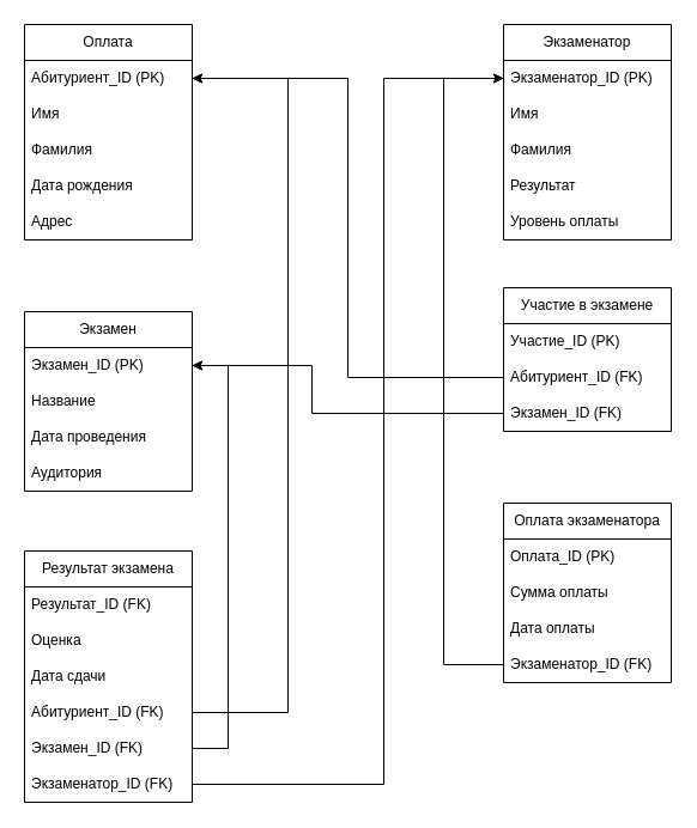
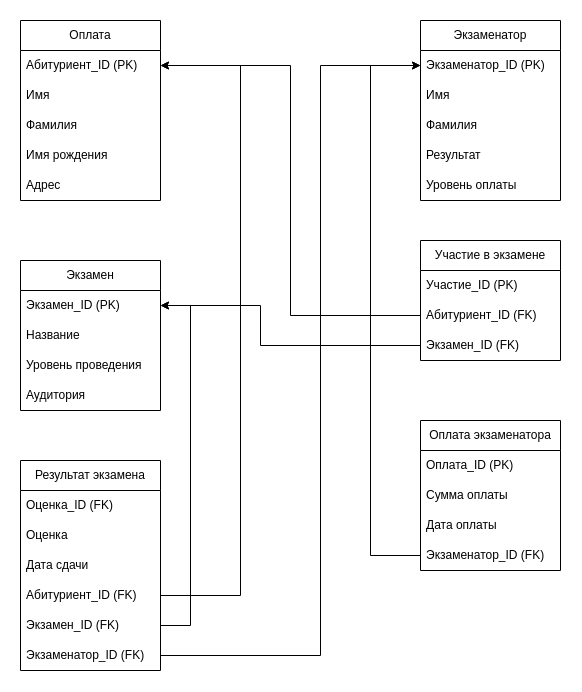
  <mxCell id="0" />
  <mxCell id="1" parent="0" />
  <mxCell id="2" value="Оплата" style="swimlane;fontStyle=0;childLayout=stackLayout;horizontal=1;startSize=30;horizontalStack=0;resizeParent=1;resizeParentMax=0;resizeLast=0;collapsible=1;marginBottom=0;whiteSpace=wrap;html=1;" parent="1" vertex="1"><mxGeometry x="20" y="20" width="140" height="180" as="geometry" /></mxCell>
  <mxCell id="3" value="Абитуриент_ID (PK)" style="text;strokeColor=none;fillColor=none;align=left;verticalAlign=middle;spacingLeft=4;spacingRight=4;overflow=hidden;points=[[0,0.5],[1,0.5]];portConstraint=eastwest;rotatable=0;whiteSpace=wrap;html=1;" parent="2" vertex="1"><mxGeometry y="30" width="140" height="30" as="geometry" /></mxCell>
  <mxCell id="4" value="Имя" style="text;strokeColor=none;fillColor=none;align=left;verticalAlign=middle;spacingLeft=4;spacingRight=4;overflow=hidden;points=[[0,0.5],[1,0.5]];portConstraint=eastwest;rotatable=0;whiteSpace=wrap;html=1;" parent="2" vertex="1"><mxGeometry y="60" width="140" height="30" as="geometry" /></mxCell>
  <mxCell id="5" value="Фамилия" style="text;strokeColor=none;fillColor=none;align=left;verticalAlign=middle;spacingLeft=4;spacingRight=4;overflow=hidden;points=[[0,0.5],[1,0.5]];portConstraint=eastwest;rotatable=0;whiteSpace=wrap;html=1;" parent="2" vertex="1"><mxGeometry y="90" width="140" height="30" as="geometry" /></mxCell>
- <mxCell id="6" value="Дата рождения" style="text;strokeColor=none;fillColor=none;align=left;verticalAlign=middle;spacingLeft=4;spacingRight=4;overflow=hidden;points=[[0,0.5],[1,0.5]];portConstraint=eastwest;rotatable=0;whiteSpace=wrap;html=1;" parent="2" vertex="1"><mxGeometry y="120" width="140" height="30" as="geometry" /></mxCell>
+ <mxCell id="6" value="Имя рождения" style="text;strokeColor=none;fillColor=none;align=left;verticalAlign=middle;spacingLeft=4;spacingRight=4;overflow=hidden;points=[[0,0.5],[1,0.5]];portConstraint=eastwest;rotatable=0;whiteSpace=wrap;html=1;" parent="2" vertex="1"><mxGeometry y="120" width="140" height="30" as="geometry" /></mxCell>
  <mxCell id="7" value="Адрес" style="text;strokeColor=none;fillColor=none;align=left;verticalAlign=middle;spacingLeft=4;spacingRight=4;overflow=hidden;points=[[0,0.5],[1,0.5]];portConstraint=eastwest;rotatable=0;whiteSpace=wrap;html=1;" parent="2" vertex="1"><mxGeometry y="150" width="140" height="30" as="geometry" /></mxCell>
  <mxCell id="8" value="Экзаменатор" style="swimlane;fontStyle=0;childLayout=stackLayout;horizontal=1;startSize=30;horizontalStack=0;resizeParent=1;resizeParentMax=0;resizeLast=0;collapsible=1;marginBottom=0;whiteSpace=wrap;html=1;" parent="1" vertex="1"><mxGeometry x="420" y="20" width="140" height="180" as="geometry" /></mxCell>
  <mxCell id="9" value="Экзаменатор_ID (PK)" style="text;strokeColor=none;fillColor=none;align=left;verticalAlign=middle;spacingLeft=4;spacingRight=4;overflow=hidden;points=[[0,0.5],[1,0.5]];portConstraint=eastwest;rotatable=0;whiteSpace=wrap;html=1;" parent="8" vertex="1"><mxGeometry y="30" width="140" height="30" as="geometry" /></mxCell>
  <mxCell id="10" value="Имя" style="text;strokeColor=none;fillColor=none;align=left;verticalAlign=middle;spacingLeft=4;spacingRight=4;overflow=hidden;points=[[0,0.5],[1,0.5]];portConstraint=eastwest;rotatable=0;whiteSpace=wrap;html=1;" parent="8" vertex="1"><mxGeometry y="60" width="140" height="30" as="geometry" /></mxCell>
  <mxCell id="11" value="Фамилия" style="text;strokeColor=none;fillColor=none;align=left;verticalAlign=middle;spacingLeft=4;spacingRight=4;overflow=hidden;points=[[0,0.5],[1,0.5]];portConstraint=eastwest;rotatable=0;whiteSpace=wrap;html=1;" parent="8" vertex="1"><mxGeometry y="90" width="140" height="30" as="geometry" /></mxCell>
  <mxCell id="12" value="Результат" style="text;strokeColor=none;fillColor=none;align=left;verticalAlign=middle;spacingLeft=4;spacingRight=4;overflow=hidden;points=[[0,0.5],[1,0.5]];portConstraint=eastwest;rotatable=0;whiteSpace=wrap;html=1;" parent="8" vertex="1"><mxGeometry y="120" width="140" height="30" as="geometry" /></mxCell>
  <mxCell id="13" value="Уровень оплаты" style="text;strokeColor=none;fillColor=none;align=left;verticalAlign=middle;spacingLeft=4;spacingRight=4;overflow=hidden;points=[[0,0.5],[1,0.5]];portConstraint=eastwest;rotatable=0;whiteSpace=wrap;html=1;" parent="8" vertex="1"><mxGeometry y="150" width="140" height="30" as="geometry" /></mxCell>
  <mxCell id="14" value="Экзамен" style="swimlane;fontStyle=0;childLayout=stackLayout;horizontal=1;startSize=30;horizontalStack=0;resizeParent=1;resizeParentMax=0;resizeLast=0;collapsible=1;marginBottom=0;whiteSpace=wrap;html=1;" parent="1" vertex="1"><mxGeometry x="20" y="260" width="140" height="150" as="geometry" /></mxCell>
  <mxCell id="15" value="Экзамен_ID (PK)" style="text;strokeColor=none;fillColor=none;align=left;verticalAlign=middle;spacingLeft=4;spacingRight=4;overflow=hidden;points=[[0,0.5],[1,0.5]];portConstraint=eastwest;rotatable=0;whiteSpace=wrap;html=1;" parent="14" vertex="1"><mxGeometry y="30" width="140" height="30" as="geometry" /></mxCell>
  <mxCell id="16" value="Название" style="text;strokeColor=none;fillColor=none;align=left;verticalAlign=middle;spacingLeft=4;spacingRight=4;overflow=hidden;points=[[0,0.5],[1,0.5]];portConstraint=eastwest;rotatable=0;whiteSpace=wrap;html=1;" parent="14" vertex="1"><mxGeometry y="60" width="140" height="30" as="geometry" /></mxCell>
- <mxCell id="17" value="Дата проведения" style="text;strokeColor=none;fillColor=none;align=left;verticalAlign=middle;spacingLeft=4;spacingRight=4;overflow=hidden;points=[[0,0.5],[1,0.5]];portConstraint=eastwest;rotatable=0;whiteSpace=wrap;html=1;" parent="14" vertex="1"><mxGeometry y="90" width="140" height="30" as="geometry" /></mxCell>
+ <mxCell id="17" value="Уровень проведения" style="text;strokeColor=none;fillColor=none;align=left;verticalAlign=middle;spacingLeft=4;spacingRight=4;overflow=hidden;points=[[0,0.5],[1,0.5]];portConstraint=eastwest;rotatable=0;whiteSpace=wrap;html=1;" parent="14" vertex="1"><mxGeometry y="90" width="140" height="30" as="geometry" /></mxCell>
  <mxCell id="18" value="Аудитория" style="text;strokeColor=none;fillColor=none;align=left;verticalAlign=middle;spacingLeft=4;spacingRight=4;overflow=hidden;points=[[0,0.5],[1,0.5]];portConstraint=eastwest;rotatable=0;whiteSpace=wrap;html=1;" parent="14" vertex="1"><mxGeometry y="120" width="140" height="30" as="geometry" /></mxCell>
  <mxCell id="19" value="Участие в экзамене" style="swimlane;fontStyle=0;childLayout=stackLayout;horizontal=1;startSize=30;horizontalStack=0;resizeParent=1;resizeParentMax=0;resizeLast=0;collapsible=1;marginBottom=0;whiteSpace=wrap;html=1;" parent="1" vertex="1"><mxGeometry x="420" y="240" width="140" height="120" as="geometry" /></mxCell>
  <mxCell id="20" value="Участие_ID (PK)" style="text;strokeColor=none;fillColor=none;align=left;verticalAlign=middle;spacingLeft=4;spacingRight=4;overflow=hidden;points=[[0,0.5],[1,0.5]];portConstraint=eastwest;rotatable=0;whiteSpace=wrap;html=1;" parent="19" vertex="1"><mxGeometry y="30" width="140" height="30" as="geometry" /></mxCell>
  <mxCell id="21" value="Абитуриент_ID (FK)" style="text;strokeColor=none;fillColor=none;align=left;verticalAlign=middle;spacingLeft=4;spacingRight=4;overflow=hidden;points=[[0,0.5],[1,0.5]];portConstraint=eastwest;rotatable=0;whiteSpace=wrap;html=1;" parent="19" vertex="1"><mxGeometry y="60" width="140" height="30" as="geometry" /></mxCell>
  <mxCell id="22" value="Экзамен_ID (FK)" style="text;strokeColor=none;fillColor=none;align=left;verticalAlign=middle;spacingLeft=4;spacingRight=4;overflow=hidden;points=[[0,0.5],[1,0.5]];portConstraint=eastwest;rotatable=0;whiteSpace=wrap;html=1;" parent="19" vertex="1"><mxGeometry y="90" width="140" height="30" as="geometry" /></mxCell>
  <mxCell id="23" value="Результат экзамена" style="swimlane;fontStyle=0;childLayout=stackLayout;horizontal=1;startSize=30;horizontalStack=0;resizeParent=1;resizeParentMax=0;resizeLast=0;collapsible=1;marginBottom=0;whiteSpace=wrap;html=1;" parent="1" vertex="1"><mxGeometry x="20" y="460" width="140" height="210" as="geometry" /></mxCell>
- <mxCell id="24" value="Результат_ID (FK)" style="text;strokeColor=none;fillColor=none;align=left;verticalAlign=middle;spacingLeft=4;spacingRight=4;overflow=hidden;points=[[0,0.5],[1,0.5]];portConstraint=eastwest;rotatable=0;whiteSpace=wrap;html=1;" vertex="1" parent="23"><mxGeometry y="30" width="140" height="30" as="geometry" /></mxCell>
+ <mxCell id="24" value="Оценка_ID (FK)" style="text;strokeColor=none;fillColor=none;align=left;verticalAlign=middle;spacingLeft=4;spacingRight=4;overflow=hidden;points=[[0,0.5],[1,0.5]];portConstraint=eastwest;rotatable=0;whiteSpace=wrap;html=1;" vertex="1" parent="23"><mxGeometry y="30" width="140" height="30" as="geometry" /></mxCell>
  <mxCell id="25" value="Оценка" style="text;strokeColor=none;fillColor=none;align=left;verticalAlign=middle;spacingLeft=4;spacingRight=4;overflow=hidden;points=[[0,0.5],[1,0.5]];portConstraint=eastwest;rotatable=0;whiteSpace=wrap;html=1;" parent="23" vertex="1"><mxGeometry y="60" width="140" height="30" as="geometry" /></mxCell>
  <mxCell id="26" value="Дата сдачи" style="text;strokeColor=none;fillColor=none;align=left;verticalAlign=middle;spacingLeft=4;spacingRight=4;overflow=hidden;points=[[0,0.5],[1,0.5]];portConstraint=eastwest;rotatable=0;whiteSpace=wrap;html=1;" parent="23" vertex="1"><mxGeometry y="90" width="140" height="30" as="geometry" /></mxCell>
  <mxCell id="27" value="Абитуриент_ID (FK)" style="text;strokeColor=none;fillColor=none;align=left;verticalAlign=middle;spacingLeft=4;spacingRight=4;overflow=hidden;points=[[0,0.5],[1,0.5]];portConstraint=eastwest;rotatable=0;whiteSpace=wrap;html=1;" parent="23" vertex="1"><mxGeometry y="120" width="140" height="30" as="geometry" /></mxCell>
  <mxCell id="28" value="Экзамен_ID (FK)" style="text;strokeColor=none;fillColor=none;align=left;verticalAlign=middle;spacingLeft=4;spacingRight=4;overflow=hidden;points=[[0,0.5],[1,0.5]];portConstraint=eastwest;rotatable=0;whiteSpace=wrap;html=1;" parent="23" vertex="1"><mxGeometry y="150" width="140" height="30" as="geometry" /></mxCell>
  <mxCell id="29" value="Экзаменатор_ID (FK)" style="text;strokeColor=none;fillColor=none;align=left;verticalAlign=middle;spacingLeft=4;spacingRight=4;overflow=hidden;points=[[0,0.5],[1,0.5]];portConstraint=eastwest;rotatable=0;whiteSpace=wrap;html=1;" parent="23" vertex="1"><mxGeometry y="180" width="140" height="30" as="geometry" /></mxCell>
  <mxCell id="30" value="Оплата экзаменатора" style="swimlane;fontStyle=0;childLayout=stackLayout;horizontal=1;startSize=30;horizontalStack=0;resizeParent=1;resizeParentMax=0;resizeLast=0;collapsible=1;marginBottom=0;whiteSpace=wrap;html=1;" parent="1" vertex="1"><mxGeometry x="420" y="420" width="140" height="150" as="geometry" /></mxCell>
  <mxCell id="31" value="Оплата_ID (PK)" style="text;strokeColor=none;fillColor=none;align=left;verticalAlign=middle;spacingLeft=4;spacingRight=4;overflow=hidden;points=[[0,0.5],[1,0.5]];portConstraint=eastwest;rotatable=0;whiteSpace=wrap;html=1;" parent="30" vertex="1"><mxGeometry y="30" width="140" height="30" as="geometry" /></mxCell>
  <mxCell id="32" value="Сумма оплаты" style="text;strokeColor=none;fillColor=none;align=left;verticalAlign=middle;spacingLeft=4;spacingRight=4;overflow=hidden;points=[[0,0.5],[1,0.5]];portConstraint=eastwest;rotatable=0;whiteSpace=wrap;html=1;" parent="30" vertex="1"><mxGeometry y="60" width="140" height="30" as="geometry" /></mxCell>
  <mxCell id="33" value="Дата оплаты" style="text;strokeColor=none;fillColor=none;align=left;verticalAlign=middle;spacingLeft=4;spacingRight=4;overflow=hidden;points=[[0,0.5],[1,0.5]];portConstraint=eastwest;rotatable=0;whiteSpace=wrap;html=1;" parent="30" vertex="1"><mxGeometry y="90" width="140" height="30" as="geometry" /></mxCell>
  <mxCell id="34" value="Экзаменатор_ID (FK)" style="text;strokeColor=none;fillColor=none;align=left;verticalAlign=middle;spacingLeft=4;spacingRight=4;overflow=hidden;points=[[0,0.5],[1,0.5]];portConstraint=eastwest;rotatable=0;whiteSpace=wrap;html=1;" parent="30" vertex="1"><mxGeometry y="120" width="140" height="30" as="geometry" /></mxCell>
  <mxCell id="35" style="edgeStyle=orthogonalEdgeStyle;rounded=0;orthogonalLoop=1;jettySize=auto;html=1;exitX=0;exitY=0.5;exitDx=0;exitDy=0;entryX=1;entryY=0.5;entryDx=0;entryDy=0;" parent="1" source="21" target="3" edge="1"><mxGeometry relative="1" as="geometry" /></mxCell>
  <mxCell id="36" style="edgeStyle=orthogonalEdgeStyle;rounded=0;orthogonalLoop=1;jettySize=auto;html=1;exitX=0;exitY=0.5;exitDx=0;exitDy=0;entryX=1;entryY=0.5;entryDx=0;entryDy=0;" parent="1" source="22" target="15" edge="1"><mxGeometry relative="1" as="geometry"><Array as="points"><mxPoint x="260" y="345" /><mxPoint x="260" y="305" /></Array></mxGeometry></mxCell>
  <mxCell id="37" style="edgeStyle=orthogonalEdgeStyle;rounded=0;orthogonalLoop=1;jettySize=auto;html=1;exitX=1;exitY=0.5;exitDx=0;exitDy=0;entryX=1;entryY=0.5;entryDx=0;entryDy=0;" parent="1" source="27" target="3" edge="1"><mxGeometry relative="1" as="geometry"><Array as="points"><mxPoint x="240" y="595" /><mxPoint x="240" y="65" /></Array></mxGeometry></mxCell>
  <mxCell id="38" style="edgeStyle=orthogonalEdgeStyle;rounded=0;orthogonalLoop=1;jettySize=auto;html=1;exitX=1;exitY=0.5;exitDx=0;exitDy=0;entryX=1;entryY=0.5;entryDx=0;entryDy=0;" parent="1" source="28" target="15" edge="1"><mxGeometry relative="1" as="geometry"><Array as="points"><mxPoint x="190" y="625" /><mxPoint x="190" y="305" /></Array></mxGeometry></mxCell>
  <mxCell id="39" style="edgeStyle=orthogonalEdgeStyle;rounded=0;orthogonalLoop=1;jettySize=auto;html=1;exitX=1;exitY=0.5;exitDx=0;exitDy=0;" parent="1" source="29" target="9" edge="1"><mxGeometry relative="1" as="geometry"><Array as="points"><mxPoint x="320" y="655" /><mxPoint x="320" y="65" /></Array></mxGeometry></mxCell>
  <mxCell id="40" style="edgeStyle=orthogonalEdgeStyle;rounded=0;orthogonalLoop=1;jettySize=auto;html=1;exitX=0;exitY=0.5;exitDx=0;exitDy=0;entryX=0;entryY=0.5;entryDx=0;entryDy=0;" parent="1" source="34" target="9" edge="1"><mxGeometry relative="1" as="geometry"><Array as="points"><mxPoint x="370" y="555" /><mxPoint x="370" y="65" /></Array></mxGeometry></mxCell>
